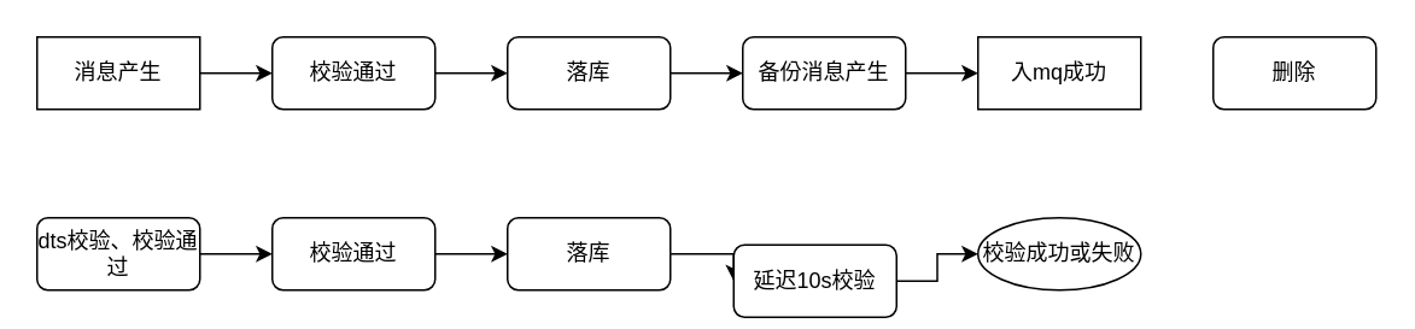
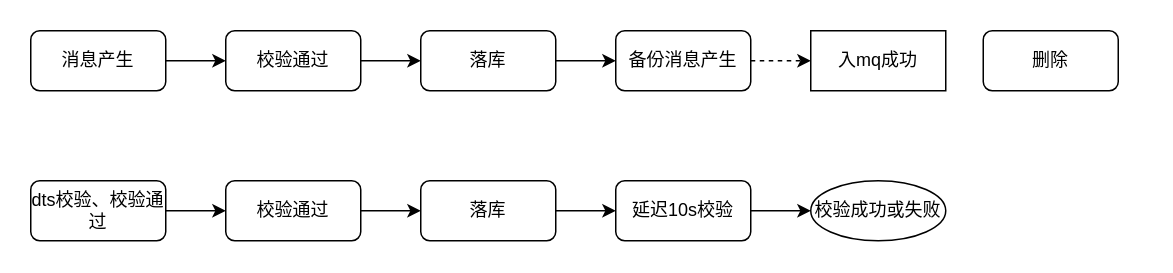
  <mxCell id="0" />
  <mxCell id="1" parent="0" />
  <mxCell id="2" style="edgeStyle=orthogonalEdgeStyle;rounded=0;orthogonalLoop=1;jettySize=auto;html=1;exitX=1;exitY=0.5;exitDx=0;exitDy=0;entryX=0;entryY=0.5;entryDx=0;entryDy=0;" edge="1" parent="1" source="3" target="5"><mxGeometry relative="1" as="geometry" /></mxCell>
- <mxCell id="3" value="消息产生" style="whiteSpace=wrap;html=1;rounded=0;" vertex="1" parent="1"><mxGeometry x="20" y="20" width="90" height="40" as="geometry" /></mxCell>
+ <mxCell id="3" value="消息产生" style="rounded=1;whiteSpace=wrap;html=1;" vertex="1" parent="1"><mxGeometry x="20" y="20" width="90" height="40" as="geometry" /></mxCell>
  <mxCell id="4" style="edgeStyle=orthogonalEdgeStyle;rounded=0;orthogonalLoop=1;jettySize=auto;html=1;exitX=1;exitY=0.5;exitDx=0;exitDy=0;entryX=0;entryY=0.5;entryDx=0;entryDy=0;" edge="1" parent="1" source="5" target="7"><mxGeometry relative="1" as="geometry" /></mxCell>
  <mxCell id="5" value="校验通过" style="rounded=1;whiteSpace=wrap;html=1;" vertex="1" parent="1"><mxGeometry x="150" y="20" width="90" height="40" as="geometry" /></mxCell>
  <mxCell id="6" style="edgeStyle=orthogonalEdgeStyle;rounded=0;orthogonalLoop=1;jettySize=auto;html=1;exitX=1;exitY=0.5;exitDx=0;exitDy=0;entryX=0;entryY=0.5;entryDx=0;entryDy=0;" edge="1" parent="1" source="7" target="9"><mxGeometry relative="1" as="geometry" /></mxCell>
  <mxCell id="7" value="落库" style="rounded=1;whiteSpace=wrap;html=1;" vertex="1" parent="1"><mxGeometry x="280" y="20" width="90" height="40" as="geometry" /></mxCell>
- <mxCell id="8" style="edgeStyle=orthogonalEdgeStyle;rounded=0;orthogonalLoop=1;jettySize=auto;html=1;exitX=1;exitY=0.5;exitDx=0;exitDy=0;entryX=0;entryY=0.5;entryDx=0;entryDy=0;" edge="1" parent="1" source="9" target="10"><mxGeometry relative="1" as="geometry" /></mxCell>
+ <mxCell id="8" style="edgeStyle=orthogonalEdgeStyle;rounded=0;orthogonalLoop=1;jettySize=auto;html=1;exitX=1;exitY=0.5;exitDx=0;exitDy=0;entryX=0;entryY=0.5;entryDx=0;entryDy=0;dashed=1;" edge="1" parent="1" source="9" target="10"><mxGeometry relative="1" as="geometry" /></mxCell>
  <mxCell id="9" value="备份消息产生" style="rounded=1;whiteSpace=wrap;html=1;" vertex="1" parent="1"><mxGeometry x="410" y="20" width="90" height="40" as="geometry" /></mxCell>
  <mxCell id="10" value="入mq成功" style="whiteSpace=wrap;html=1;rounded=0;" vertex="1" parent="1"><mxGeometry x="540" y="20" width="90" height="40" as="geometry" /></mxCell>
- <mxCell id="11" value="删除" style="rounded=1;whiteSpace=wrap;html=1;" vertex="1" parent="1"><mxGeometry x="670" y="20" width="90" height="40" as="geometry" /></mxCell>
+ <mxCell id="11" value="删除" style="rounded=1;whiteSpace=wrap;html=1;" vertex="1" parent="1"><mxGeometry x="655" y="20" width="90" height="40" as="geometry" /></mxCell>
  <mxCell id="12" style="edgeStyle=orthogonalEdgeStyle;rounded=0;orthogonalLoop=1;jettySize=auto;html=1;exitX=1;exitY=0.5;exitDx=0;exitDy=0;entryX=0;entryY=0.5;entryDx=0;entryDy=0;" edge="1" parent="1" source="13" target="15"><mxGeometry relative="1" as="geometry" /></mxCell>
  <mxCell id="13" value="dts校验、校验通过" style="rounded=1;whiteSpace=wrap;html=1;" vertex="1" parent="1"><mxGeometry x="20" y="120" width="90" height="40" as="geometry" /></mxCell>
  <mxCell id="14" style="edgeStyle=orthogonalEdgeStyle;rounded=0;orthogonalLoop=1;jettySize=auto;html=1;exitX=1;exitY=0.5;exitDx=0;exitDy=0;entryX=0;entryY=0.5;entryDx=0;entryDy=0;" edge="1" parent="1" source="15" target="17"><mxGeometry relative="1" as="geometry" /></mxCell>
  <mxCell id="15" value="校验通过" style="rounded=1;whiteSpace=wrap;html=1;" vertex="1" parent="1"><mxGeometry x="150" y="120" width="90" height="40" as="geometry" /></mxCell>
  <mxCell id="16" style="edgeStyle=orthogonalEdgeStyle;rounded=0;orthogonalLoop=1;jettySize=auto;html=1;exitX=1;exitY=0.5;exitDx=0;exitDy=0;entryX=0;entryY=0.5;entryDx=0;entryDy=0;" edge="1" parent="1" source="17" target="19"><mxGeometry relative="1" as="geometry" /></mxCell>
  <mxCell id="17" value="落库" style="rounded=1;whiteSpace=wrap;html=1;" vertex="1" parent="1"><mxGeometry x="280" y="120" width="90" height="40" as="geometry" /></mxCell>
  <mxCell id="18" style="edgeStyle=orthogonalEdgeStyle;rounded=0;orthogonalLoop=1;jettySize=auto;html=1;exitX=1;exitY=0.5;exitDx=0;exitDy=0;entryX=0;entryY=0.5;entryDx=0;entryDy=0;" edge="1" parent="1" source="19" target="20"><mxGeometry relative="1" as="geometry" /></mxCell>
- <mxCell id="19" value="延迟10s校验" style="rounded=1;whiteSpace=wrap;html=1;" vertex="1" parent="1"><mxGeometry x="405" y="135" width="90" height="40" as="geometry" /></mxCell>
+ <mxCell id="19" value="延迟10s校验" style="rounded=1;whiteSpace=wrap;html=1;" vertex="1" parent="1"><mxGeometry x="410" y="120" width="90" height="40" as="geometry" /></mxCell>
  <mxCell id="20" value="校验成功或失败" style="ellipse;whiteSpace=wrap;html=1;" vertex="1" parent="1"><mxGeometry x="540" y="120" width="90" height="40" as="geometry" /></mxCell>
